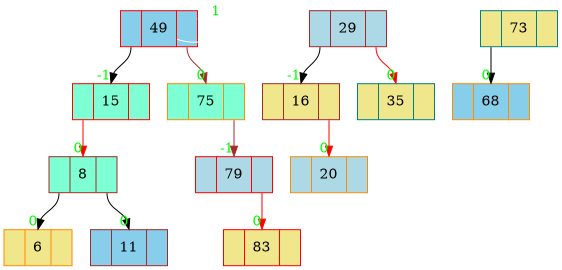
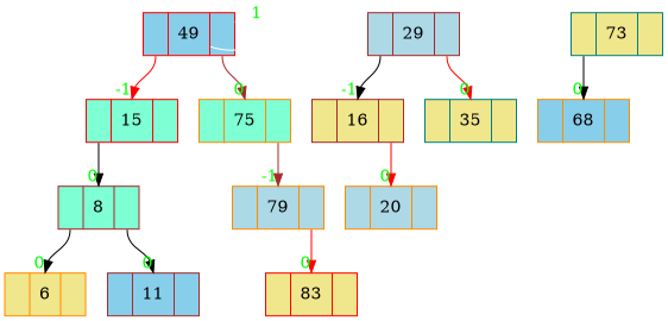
  digraph {
    node [color=darkorange fillcolor=khaki shape=record style=filled]
    edge [color=red fontcolor=green headlabel="   0" headport=c tailport=r]
    n1 [label=" <l> | <c> 6  | <r> "]
    n2 [color=brown fillcolor=aquamarine label=" <l> | <c> 8  | <r> "]
    n3 [color=brown fillcolor=skyblue label=" <l> | <c> 11 | <r> "]
    n4 [color=red fillcolor=aquamarine label=" <l> | <c> 15 | <r> "]
    n5 [color=brown fillcolor=lightblue label=" <l> | <c> 29 | <r> "]
    n6 [color=brown label=" <l> | <c> 16 | <r> "]
    n7 [color=teal label=" <l> | <c> 35 | <r> "]
    n8 [fillcolor=lightblue label=" <l> | <c> 20 | <r> "]
    n9 [color=red fillcolor=skyblue label=" <l> | <c> 49 | <r> "]
    n10 [fillcolor=aquamarine label=" <l> | <c> 75 | <r> "]
-   n11 [color=red fillcolor=lightblue label=" <l> | <c> 79 | <r> "]
+   n11 [fillcolor=lightblue label=" <l> | <c> 79 | <r> "]
    n12 [fillcolor=skyblue label=" <l> | <c> 68 | <r> "]
    n13 [color=teal label=" <l> | <c> 73 | <r> "]
    n14 [color=red label=" <l> | <c> 83 | <r> "]
    n2 -> n1 [color=black tailport=l]
    n2 -> n3 [color=black]
-   n4 -> n2 [tailport=l]
+   n4 -> n2 [color=black tailport=l]
    n5 -> n6 [color=black headlabel="  -1" tailport=l]
    n5 -> n7
    n6 -> n8
-   n9 -> n4 [color=black headlabel="  -1" tailport=l]
+   n9 -> n4 [headlabel="  -1" tailport=l]
    n9 -> n9 [arrowsize=0 color=white taillabel="   1" headlabel=""]
    n9 -> n10 [color=brown]
    n10 -> n11 [color=brown headlabel="  -1"]
    n11 -> n14
    n13 -> n12 [color=black tailport=l]
  }
